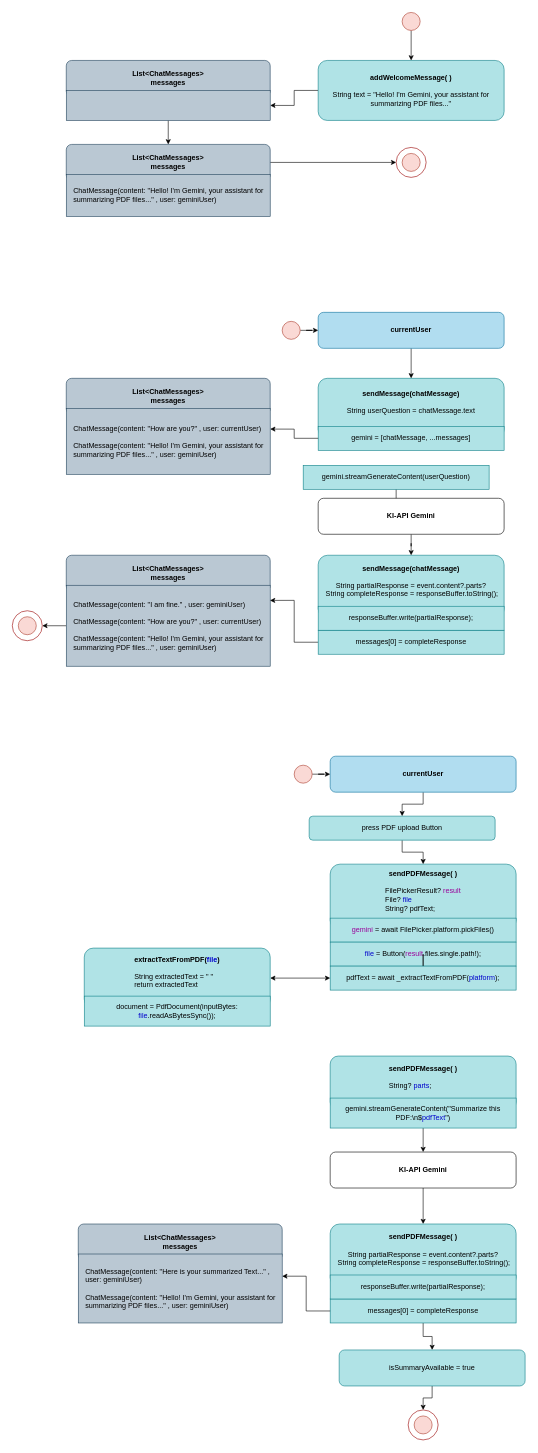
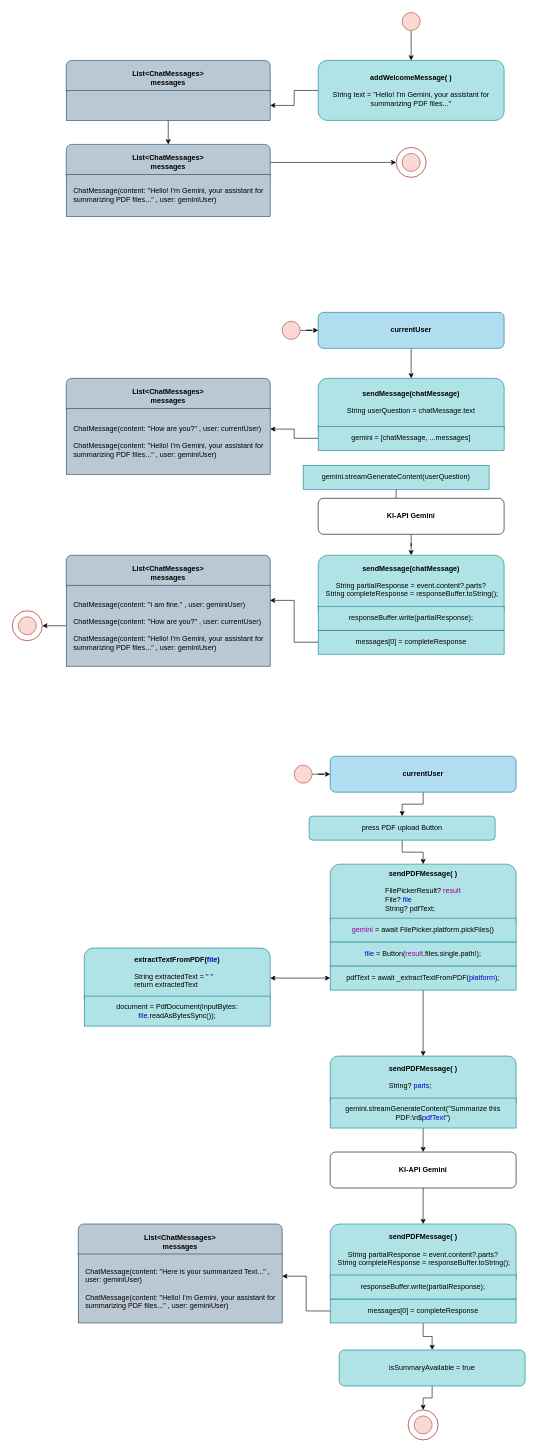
  <mxCell id="0" />
  <mxCell id="1" parent="0" />
  <mxCell id="2" value="&lt;b&gt;List&amp;lt;ChatMessages&amp;gt;&lt;/b&gt;&lt;div&gt;&lt;b&gt;messages&lt;/b&gt;&lt;/div&gt;" style="rounded=1;whiteSpace=wrap;html=1;fillColor=#bac8d3;strokeColor=#23445d;" parent="1" vertex="1"><mxGeometry x="110" y="100" width="340" height="60" as="geometry" /></mxCell>
  <mxCell id="3" style="edgeStyle=orthogonalEdgeStyle;rounded=0;orthogonalLoop=1;jettySize=auto;html=1;" parent="1" source="4" target="10" edge="1"><mxGeometry relative="1" as="geometry" /></mxCell>
  <mxCell id="4" value="" style="rounded=0;whiteSpace=wrap;html=1;fillColor=#bac8d3;strokeColor=#23445d;" parent="1" vertex="1"><mxGeometry x="110" y="150" width="340" height="50" as="geometry" /></mxCell>
  <mxCell id="5" style="edgeStyle=orthogonalEdgeStyle;rounded=0;orthogonalLoop=1;jettySize=auto;html=1;entryX=1;entryY=0.5;entryDx=0;entryDy=0;" parent="1" source="6" target="4" edge="1"><mxGeometry relative="1" as="geometry" /></mxCell>
  <mxCell id="6" value="&lt;div&gt;&lt;b&gt;addWelcomeMessage( )&lt;/b&gt;&lt;/div&gt;&lt;div&gt;&lt;b&gt;&lt;br&gt;&lt;/b&gt;&lt;/div&gt;&lt;div style=&quot;&quot;&gt;String text =&amp;nbsp;&lt;span style=&quot;background-color: transparent; color: light-dark(rgb(0, 0, 0), rgb(255, 255, 255));&quot;&gt;&quot;Hello! I'm Gemini, your assistant for summarizing PDF files...&quot;&lt;/span&gt;&lt;/div&gt;" style="rounded=1;whiteSpace=wrap;html=1;fillColor=#b0e3e6;strokeColor=#0e8088;" parent="1" vertex="1"><mxGeometry x="530" y="100" width="310" height="100" as="geometry" /></mxCell>
  <mxCell id="7" style="edgeStyle=orthogonalEdgeStyle;rounded=0;orthogonalLoop=1;jettySize=auto;html=1;entryX=0.5;entryY=0;entryDx=0;entryDy=0;" parent="1" source="8" target="6" edge="1"><mxGeometry relative="1" as="geometry" /></mxCell>
  <mxCell id="8" value="" style="ellipse;whiteSpace=wrap;html=1;aspect=fixed;fillColor=#fad9d5;strokeColor=#ae4132;" parent="1" vertex="1"><mxGeometry x="670" y="20" width="30" height="30" as="geometry" /></mxCell>
  <mxCell id="9" style="edgeStyle=orthogonalEdgeStyle;rounded=0;orthogonalLoop=1;jettySize=auto;html=1;" parent="1" source="10" target="13" edge="1"><mxGeometry relative="1" as="geometry" /></mxCell>
  <mxCell id="10" value="&lt;b&gt;List&amp;lt;ChatMessages&amp;gt;&lt;/b&gt;&lt;div&gt;&lt;b&gt;messages&lt;/b&gt;&lt;/div&gt;" style="rounded=1;whiteSpace=wrap;html=1;fillColor=#bac8d3;strokeColor=#23445d;" parent="1" vertex="1"><mxGeometry x="110" y="240" width="340" height="60" as="geometry" /></mxCell>
  <mxCell id="11" value="ChatMessage(content: &quot;Hello! I'm Gemini, your assistant for summarizing PDF files...&quot; , user: geminiUser)" style="rounded=0;whiteSpace=wrap;html=1;fillColor=#bac8d3;strokeColor=#23445d;align=left;spacingLeft=10;spacingRight=10;" parent="1" vertex="1"><mxGeometry x="110" y="290" width="340" height="70" as="geometry" /></mxCell>
  <mxCell id="12" value="" style="ellipse;whiteSpace=wrap;html=1;aspect=fixed;fillColor=#fad9d5;strokeColor=#ae4132;" parent="1" vertex="1"><mxGeometry x="670" y="255" width="30" height="30" as="geometry" /></mxCell>
  <mxCell id="13" value="" style="ellipse;whiteSpace=wrap;html=1;aspect=fixed;fillColor=none;strokeColor=#990000;" parent="1" vertex="1"><mxGeometry x="660" y="245" width="50" height="50" as="geometry" /></mxCell>
  <mxCell id="14" value="" style="ellipse;whiteSpace=wrap;html=1;aspect=fixed;fillColor=#fad9d5;strokeColor=#ae4132;" parent="1" vertex="1"><mxGeometry x="30" y="1027.5" width="30" height="30" as="geometry" /></mxCell>
  <mxCell id="15" value="" style="ellipse;whiteSpace=wrap;html=1;aspect=fixed;fillColor=none;strokeColor=#990000;" parent="1" vertex="1"><mxGeometry x="20" y="1017.5" width="50" height="50" as="geometry" /></mxCell>
  <mxCell id="16" style="edgeStyle=orthogonalEdgeStyle;rounded=0;orthogonalLoop=1;jettySize=auto;html=1;entryX=0.5;entryY=0;entryDx=0;entryDy=0;" parent="1" source="17" target="18" edge="1"><mxGeometry relative="1" as="geometry" /></mxCell>
  <mxCell id="17" value="&lt;div&gt;&lt;b&gt;currentUser&lt;/b&gt;&lt;/div&gt;" style="rounded=1;whiteSpace=wrap;html=1;fillColor=#b1ddf0;strokeColor=#10739e;" parent="1" vertex="1"><mxGeometry x="530" y="520" width="310" height="60" as="geometry" /></mxCell>
  <mxCell id="18" value="&lt;div&gt;&lt;b&gt;sendMessage(chatMessage)&lt;br&gt;&lt;/b&gt;&lt;br&gt;&lt;div style=&quot;&quot;&gt;&lt;span style=&quot;background-color: transparent;&quot;&gt;&lt;font style=&quot;color: rgb(0, 0, 0);&quot;&gt;String userQuestion = chatMessage.text&lt;/font&gt;&lt;/span&gt;&lt;/div&gt;&lt;/div&gt;" style="rounded=1;whiteSpace=wrap;html=1;fillColor=#b0e3e6;strokeColor=#0e8088;spacingBottom=20;" parent="1" vertex="1"><mxGeometry x="530" y="630" width="310" height="100" as="geometry" /></mxCell>
  <mxCell id="19" style="edgeStyle=orthogonalEdgeStyle;rounded=0;orthogonalLoop=1;jettySize=auto;html=1;" parent="1" source="20" target="26" edge="1"><mxGeometry relative="1" as="geometry" /></mxCell>
  <mxCell id="20" value="gemini.streamGenerateContent(&lt;font style=&quot;color: rgb(0, 0, 0);&quot;&gt;userQuestion&lt;/font&gt;)" style="rounded=0;whiteSpace=wrap;html=1;fillColor=#b0e3e6;strokeColor=#0e8088;" parent="1" vertex="1"><mxGeometry x="505" y="775" width="310" height="40" as="geometry" /></mxCell>
  <mxCell id="21" value="&lt;b&gt;List&amp;lt;ChatMessages&amp;gt;&lt;/b&gt;&lt;div&gt;&lt;b&gt;messages&lt;/b&gt;&lt;/div&gt;" style="rounded=1;whiteSpace=wrap;html=1;fillColor=#bac8d3;strokeColor=#23445d;" parent="1" vertex="1"><mxGeometry x="110" y="925" width="340" height="60" as="geometry" /></mxCell>
  <mxCell id="22" style="edgeStyle=orthogonalEdgeStyle;rounded=0;orthogonalLoop=1;jettySize=auto;html=1;entryX=1;entryY=0.5;entryDx=0;entryDy=0;" parent="1" source="23" target="15" edge="1"><mxGeometry relative="1" as="geometry" /></mxCell>
  <mxCell id="23" value="&lt;div&gt;&lt;span style=&quot;background-color: transparent; color: light-dark(rgb(0, 0, 0), rgb(255, 255, 255));&quot;&gt;ChatMessage(content: &quot;I am fine.&quot; , user: geminiUser)&lt;/span&gt;&lt;/div&gt;&lt;div&gt;&lt;br&gt;&lt;/div&gt;ChatMessage(content: &quot;How are you?&quot; , user: currentUser)&lt;div&gt;&lt;br&gt;&lt;/div&gt;&lt;div&gt;ChatMessage(content: &quot;Hello! I'm Gemini, your assistant for summarizing PDF files...&quot; , user: geminiUser)&lt;/div&gt;" style="rounded=0;whiteSpace=wrap;html=1;fillColor=#bac8d3;strokeColor=#23445d;align=left;spacingLeft=10;spacingRight=10;" parent="1" vertex="1"><mxGeometry x="110" y="975" width="340" height="135" as="geometry" /></mxCell>
  <mxCell id="24" value="&lt;b&gt;sendMessage(chatMessage)&lt;/b&gt;&lt;div&gt;&lt;b&gt;&lt;br&gt;&lt;/b&gt;&lt;div&gt;&lt;font&gt;&lt;font style=&quot;color: rgb(0, 0, 0);&quot;&gt;String partialResponse = event.content?.parts?&lt;/font&gt;&lt;/font&gt;&lt;/div&gt;&lt;div&gt;&lt;font&gt;&lt;font&gt;&lt;font style=&quot;color: rgb(0, 0, 0);&quot;&gt;&amp;nbsp;String completeResponse = responseBuffer.toString();&lt;/font&gt;&lt;/font&gt;&lt;/font&gt;&lt;/div&gt;&lt;/div&gt;" style="rounded=1;whiteSpace=wrap;html=1;fillColor=#b0e3e6;strokeColor=#0e8088;spacingBottom=20;" parent="1" vertex="1"><mxGeometry x="530" y="925" width="310" height="105" as="geometry" /></mxCell>
  <mxCell id="25" style="edgeStyle=orthogonalEdgeStyle;rounded=0;orthogonalLoop=1;jettySize=auto;html=1;" parent="1" source="26" target="24" edge="1"><mxGeometry relative="1" as="geometry" /></mxCell>
  <mxCell id="26" value="KI-API Gemini" style="rounded=1;whiteSpace=wrap;html=1;fontStyle=1" parent="1" vertex="1"><mxGeometry x="530" y="830" width="310" height="60" as="geometry" /></mxCell>
  <mxCell id="27" style="edgeStyle=orthogonalEdgeStyle;rounded=0;orthogonalLoop=1;jettySize=auto;html=1;" parent="1" source="28" target="17" edge="1"><mxGeometry relative="1" as="geometry" /></mxCell>
  <mxCell id="28" value="" style="ellipse;whiteSpace=wrap;html=1;aspect=fixed;fillColor=#fad9d5;strokeColor=#ae4132;" parent="1" vertex="1"><mxGeometry x="470" y="535" width="30" height="30" as="geometry" /></mxCell>
  <mxCell id="29" value="&lt;div style=&quot;text-align: left;&quot;&gt;&lt;span style=&quot;background-color: transparent;&quot;&gt;gemini = [&lt;font style=&quot;color: rgb(0, 0, 0);&quot;&gt;chatMessage&lt;/font&gt;, ...messages]&lt;/span&gt;&lt;/div&gt;" style="rounded=0;whiteSpace=wrap;html=1;fillColor=#b0e3e6;strokeColor=#0e8088;" parent="1" vertex="1"><mxGeometry x="530" y="710" width="310" height="40" as="geometry" /></mxCell>
  <mxCell id="30" style="edgeStyle=orthogonalEdgeStyle;rounded=0;orthogonalLoop=1;jettySize=auto;html=1;entryX=0.999;entryY=0.187;entryDx=0;entryDy=0;entryPerimeter=0;" parent="1" source="31" target="23" edge="1"><mxGeometry relative="1" as="geometry" /></mxCell>
  <mxCell id="31" value="&lt;div style=&quot;text-align: left;&quot;&gt;&lt;font style=&quot;&quot;&gt;&lt;span style=&quot;background-color: transparent;&quot;&gt;messages[0] =&amp;nbsp;&lt;/span&gt;&lt;span style=&quot;background-color: transparent; text-align: center;&quot;&gt;completeResponse&lt;/span&gt;&lt;/font&gt;&lt;/div&gt;" style="rounded=0;whiteSpace=wrap;html=1;fillColor=#b0e3e6;strokeColor=#0e8088;fontColor=#000000;" parent="1" vertex="1"><mxGeometry x="530" y="1050" width="310" height="40" as="geometry" /></mxCell>
  <mxCell id="32" value="&lt;b&gt;List&amp;lt;ChatMessages&amp;gt;&lt;/b&gt;&lt;div&gt;&lt;b&gt;messages&lt;/b&gt;&lt;/div&gt;" style="rounded=1;whiteSpace=wrap;html=1;fillColor=#bac8d3;strokeColor=#23445d;" parent="1" vertex="1"><mxGeometry x="110" y="630" width="340" height="60" as="geometry" /></mxCell>
  <mxCell id="33" value="&lt;div&gt;&lt;span style=&quot;background-color: transparent; color: light-dark(rgb(0, 0, 0), rgb(255, 255, 255));&quot;&gt;ChatMessage(content: &quot;How are you?&quot; ,&amp;nbsp;&lt;/span&gt;&lt;span style=&quot;background-color: transparent; color: light-dark(rgb(0, 0, 0), rgb(255, 255, 255));&quot;&gt;user: currentUser)&lt;/span&gt;&lt;/div&gt;&lt;div&gt;&lt;br&gt;&lt;/div&gt;&lt;div&gt;ChatMessage(content: &quot;Hello! I'm Gemini, your assistant for summarizing PDF files...&quot; , user: geminiUser)&lt;/div&gt;" style="rounded=0;whiteSpace=wrap;html=1;fillColor=#bac8d3;strokeColor=#23445d;align=left;spacingLeft=10;spacingRight=10;" parent="1" vertex="1"><mxGeometry x="110" y="680" width="340" height="110" as="geometry" /></mxCell>
  <mxCell id="34" style="edgeStyle=orthogonalEdgeStyle;rounded=0;orthogonalLoop=1;jettySize=auto;html=1;entryX=1;entryY=0.315;entryDx=0;entryDy=0;entryPerimeter=0;" parent="1" source="29" target="33" edge="1"><mxGeometry relative="1" as="geometry" /></mxCell>
  <mxCell id="35" value="&lt;div style=&quot;text-align: left;&quot;&gt;&lt;font style=&quot;color: rgb(0, 0, 0);&quot;&gt;responseBuffer.write(&lt;font&gt;partialResponse&lt;/font&gt;);&lt;/font&gt;&lt;/div&gt;" style="rounded=0;whiteSpace=wrap;html=1;fillColor=#b0e3e6;strokeColor=#0e8088;" parent="1" vertex="1"><mxGeometry x="530" y="1010" width="310" height="40" as="geometry" /></mxCell>
  <mxCell id="36" style="edgeStyle=orthogonalEdgeStyle;rounded=0;orthogonalLoop=1;jettySize=auto;html=1;entryX=0.5;entryY=0;entryDx=0;entryDy=0;" parent="1" source="37" target="45" edge="1"><mxGeometry relative="1" as="geometry" /></mxCell>
  <mxCell id="37" value="&lt;div&gt;&lt;b&gt;currentUser&lt;/b&gt;&lt;/div&gt;" style="rounded=1;whiteSpace=wrap;html=1;fillColor=#b1ddf0;strokeColor=#10739e;" parent="1" vertex="1"><mxGeometry x="550" y="1260" width="310" height="60" as="geometry" /></mxCell>
  <mxCell id="38" value="&lt;b&gt;sendPDFMessage( )&lt;br&gt;&lt;/b&gt;&lt;br&gt;&lt;div style=&quot;&quot;&gt;&lt;div style=&quot;text-align: justify;&quot;&gt;&lt;span style=&quot;background-color: transparent; color: light-dark(rgb(0, 0, 0), rgb(255, 255, 255));&quot;&gt;FilePickerResult? &lt;/span&gt;&lt;span style=&quot;background-color: transparent;&quot;&gt;&lt;font style=&quot;color: light-dark(rgb(153, 0, 153), rgb(255, 255, 255));&quot;&gt;result&lt;/font&gt;&lt;/span&gt;&lt;/div&gt;&lt;div style=&quot;text-align: justify;&quot;&gt;&lt;span style=&quot;background-color: transparent; color: light-dark(rgb(0, 0, 0), rgb(255, 255, 255));&quot;&gt;File? &lt;/span&gt;&lt;span style=&quot;background-color: transparent;&quot;&gt;&lt;font style=&quot;color: light-dark(rgb(0, 0, 204), rgb(255, 255, 255));&quot;&gt;file&lt;/font&gt;&lt;/span&gt;&lt;/div&gt;&lt;div style=&quot;text-align: justify;&quot;&gt;&lt;span style=&quot;background-color: transparent; color: light-dark(rgb(0, 0, 0), rgb(255, 255, 255));&quot;&gt;String? pdfText;&lt;/span&gt;&lt;/div&gt;&lt;/div&gt;" style="rounded=1;whiteSpace=wrap;html=1;fillColor=#b0e3e6;strokeColor=#0e8088;spacingBottom=20;" parent="1" vertex="1"><mxGeometry x="550" y="1440" width="310" height="110" as="geometry" /></mxCell>
  <mxCell id="39" value="&lt;font style=&quot;color: rgb(153, 0, 153);&quot;&gt;gemini &lt;/font&gt;= await FilePicker.platform.pickFiles()" style="rounded=0;whiteSpace=wrap;html=1;fillColor=#b0e3e6;strokeColor=#0e8088;" parent="1" vertex="1"><mxGeometry x="550" y="1530" width="310" height="40" as="geometry" /></mxCell>
  <mxCell id="40" style="edgeStyle=orthogonalEdgeStyle;rounded=0;orthogonalLoop=1;jettySize=auto;html=1;" parent="1" source="41" target="55" edge="1"><mxGeometry relative="1" as="geometry" /></mxCell>
  <mxCell id="41" value="KI-API Gemini" style="rounded=1;whiteSpace=wrap;html=1;fontStyle=1" parent="1" vertex="1"><mxGeometry x="550" y="1920" width="310" height="60" as="geometry" /></mxCell>
  <mxCell id="42" style="edgeStyle=orthogonalEdgeStyle;rounded=0;orthogonalLoop=1;jettySize=auto;html=1;" parent="1" source="43" target="37" edge="1"><mxGeometry relative="1" as="geometry" /></mxCell>
  <mxCell id="43" value="" style="ellipse;whiteSpace=wrap;html=1;aspect=fixed;fillColor=#fad9d5;strokeColor=#ae4132;" parent="1" vertex="1"><mxGeometry x="490" y="1275" width="30" height="30" as="geometry" /></mxCell>
  <mxCell id="44" style="edgeStyle=orthogonalEdgeStyle;rounded=0;orthogonalLoop=1;jettySize=auto;html=1;entryX=0.5;entryY=0;entryDx=0;entryDy=0;" parent="1" source="45" target="38" edge="1"><mxGeometry relative="1" as="geometry" /></mxCell>
  <mxCell id="45" value="press PDF upload Button" style="rounded=1;whiteSpace=wrap;html=1;fillColor=#b0e3e6;strokeColor=#0e8088;" parent="1" vertex="1"><mxGeometry x="515" y="1360" width="310" height="40" as="geometry" /></mxCell>
  <mxCell id="46" value="&lt;font style=&quot;color: rgb(0, 0, 204);&quot;&gt;file &lt;/font&gt;= Button(&lt;font style=&quot;color: rgb(153, 0, 153);&quot;&gt;result&lt;/font&gt;.files.single.path!);" style="rounded=0;whiteSpace=wrap;html=1;fillColor=#b0e3e6;strokeColor=#0e8088;" parent="1" vertex="1"><mxGeometry x="550" y="1570" width="310" height="40" as="geometry" /></mxCell>
  <mxCell id="47" style="edgeStyle=orthogonalEdgeStyle;rounded=0;orthogonalLoop=1;jettySize=auto;html=1;entryX=1;entryY=0.5;entryDx=0;entryDy=0;startArrow=classic;startFill=1;" parent="1" source="49" target="50" edge="1"><mxGeometry relative="1" as="geometry" /></mxCell>
- <mxCell id="48" style="edgeStyle=orthogonalEdgeStyle;rounded=0;orthogonalLoop=1;jettySize=auto;html=1;" parent="1" source="49" target="46" edge="1"><mxGeometry relative="1" as="geometry" /></mxCell>
+ <mxCell id="48" style="edgeStyle=orthogonalEdgeStyle;rounded=0;orthogonalLoop=1;jettySize=auto;html=1;" parent="1" source="49" target="52" edge="1"><mxGeometry relative="1" as="geometry" /></mxCell>
  <mxCell id="49" value="pdfText = await _extractTextFromPDF(&lt;font style=&quot;color: rgb(0, 0, 204);&quot;&gt;platform&lt;/font&gt;);" style="rounded=0;whiteSpace=wrap;html=1;fillColor=#b0e3e6;strokeColor=#0e8088;" parent="1" vertex="1"><mxGeometry x="550" y="1610" width="310" height="40" as="geometry" /></mxCell>
  <mxCell id="50" value="&lt;font style=&quot;color: rgb(0, 0, 0);&quot;&gt;&lt;font&gt;&lt;b&gt;extractTextFromPDF(&lt;font style=&quot;color: rgb(0, 0, 204);&quot;&gt;file&lt;/font&gt;)&lt;/b&gt;&lt;br&gt;&lt;/font&gt;&lt;br&gt;&lt;/font&gt;&lt;div style=&quot;&quot;&gt;&lt;div style=&quot;text-align: justify;&quot;&gt;&lt;font style=&quot;color: rgb(0, 0, 0);&quot;&gt;String extractedText = &quot; &quot;&lt;/font&gt;&lt;/div&gt;&lt;div style=&quot;text-align: justify;&quot;&gt;&lt;font style=&quot;color: rgb(0, 0, 0);&quot;&gt;return&amp;nbsp;&lt;/font&gt;&lt;span style=&quot;background-color: transparent; color: light-dark(rgb(0, 0, 0), rgb(255, 255, 255));&quot;&gt;extractedText&lt;/span&gt;&lt;span style=&quot;background-color: transparent; color: light-dark(rgb(0, 0, 0), rgb(255, 255, 255));&quot;&gt;&amp;nbsp;&lt;/span&gt;&lt;/div&gt;&lt;/div&gt;" style="rounded=1;whiteSpace=wrap;html=1;fillColor=#b0e3e6;strokeColor=#0e8088;spacingBottom=20;" parent="1" vertex="1"><mxGeometry x="140" y="1580" width="310" height="100" as="geometry" /></mxCell>
  <mxCell id="51" value="&lt;font&gt;document = PdfDocument(inputBytes: &lt;font style=&quot;color: rgb(0, 0, 204);&quot;&gt;file&lt;/font&gt;.readAsBytesSync());&lt;/font&gt;" style="rounded=0;whiteSpace=wrap;html=1;fillColor=#b0e3e6;strokeColor=#0e8088;" parent="1" vertex="1"><mxGeometry x="140" y="1660" width="310" height="50" as="geometry" /></mxCell>
  <mxCell id="52" value="&lt;b&gt;sendPDFMessage( )&lt;br&gt;&lt;/b&gt;&lt;br&gt;&lt;div style=&quot;&quot;&gt;&lt;div style=&quot;text-align: justify;&quot;&gt;&lt;span style=&quot;background-color: transparent; color: light-dark(rgb(0, 0, 0), rgb(255, 255, 255));&quot;&gt;String? &lt;/span&gt;&lt;span style=&quot;background-color: transparent;&quot;&gt;&lt;font style=&quot;color: light-dark(rgb(0, 0, 204), rgb(255, 255, 255));&quot;&gt;parts&lt;/font&gt;&lt;/span&gt;&lt;span style=&quot;background-color: transparent; color: light-dark(rgb(0, 0, 0), rgb(255, 255, 255));&quot;&gt;;&lt;/span&gt;&lt;/div&gt;&lt;/div&gt;" style="rounded=1;whiteSpace=wrap;html=1;fillColor=#b0e3e6;strokeColor=#0e8088;spacingBottom=20;" parent="1" vertex="1"><mxGeometry x="550" y="1760" width="310" height="90" as="geometry" /></mxCell>
  <mxCell id="53" style="edgeStyle=orthogonalEdgeStyle;rounded=0;orthogonalLoop=1;jettySize=auto;html=1;" parent="1" source="54" target="41" edge="1"><mxGeometry relative="1" as="geometry" /></mxCell>
  <mxCell id="54" value="gemini.streamGenerateContent(&quot;Summarize this PDF:\n$&lt;font style=&quot;color: rgb(0, 0, 204);&quot;&gt;pdfText&lt;/font&gt;&quot;)" style="rounded=0;whiteSpace=wrap;html=1;fillColor=#b0e3e6;strokeColor=#0e8088;" parent="1" vertex="1"><mxGeometry x="550" y="1830" width="310" height="50" as="geometry" /></mxCell>
  <mxCell id="55" value="&lt;b&gt;sendPDFMessage( )&lt;/b&gt;&lt;div&gt;&lt;b&gt;&lt;br&gt;&lt;/b&gt;&lt;div&gt;&lt;font&gt;&lt;font style=&quot;color: rgb(0, 0, 0);&quot;&gt;String partialResponse = event.content?.parts?&lt;/font&gt;&lt;/font&gt;&lt;/div&gt;&lt;div&gt;&lt;font&gt;&lt;font&gt;&lt;font style=&quot;color: rgb(0, 0, 0);&quot;&gt;&amp;nbsp;String completeResponse = responseBuffer.toString();&lt;/font&gt;&lt;/font&gt;&lt;/font&gt;&lt;/div&gt;&lt;/div&gt;" style="rounded=1;whiteSpace=wrap;html=1;fillColor=#b0e3e6;strokeColor=#0e8088;spacingBottom=20;" parent="1" vertex="1"><mxGeometry x="550" y="2040" width="310" height="105" as="geometry" /></mxCell>
  <mxCell id="56" style="edgeStyle=orthogonalEdgeStyle;rounded=0;orthogonalLoop=1;jettySize=auto;html=1;entryX=0.5;entryY=0;entryDx=0;entryDy=0;" edge="1" parent="1" source="57" target="63"><mxGeometry relative="1" as="geometry" /></mxCell>
  <mxCell id="57" value="&lt;div style=&quot;text-align: left;&quot;&gt;&lt;font style=&quot;&quot;&gt;&lt;span style=&quot;background-color: transparent;&quot;&gt;messages[0] =&amp;nbsp;&lt;/span&gt;&lt;span style=&quot;background-color: transparent; text-align: center;&quot;&gt;completeResponse&lt;/span&gt;&lt;/font&gt;&lt;/div&gt;" style="rounded=0;whiteSpace=wrap;html=1;fillColor=#b0e3e6;strokeColor=#0e8088;fontColor=#000000;" parent="1" vertex="1"><mxGeometry x="550" y="2165" width="310" height="40" as="geometry" /></mxCell>
  <mxCell id="58" value="&lt;div style=&quot;text-align: left;&quot;&gt;&lt;font style=&quot;color: rgb(0, 0, 0);&quot;&gt;responseBuffer.write(&lt;font&gt;partialResponse&lt;/font&gt;);&lt;/font&gt;&lt;/div&gt;" style="rounded=0;whiteSpace=wrap;html=1;fillColor=#b0e3e6;strokeColor=#0e8088;" parent="1" vertex="1"><mxGeometry x="550" y="2125" width="310" height="40" as="geometry" /></mxCell>
  <mxCell id="59" value="&lt;b&gt;List&amp;lt;ChatMessages&amp;gt;&lt;/b&gt;&lt;div&gt;&lt;b&gt;messages&lt;/b&gt;&lt;/div&gt;" style="rounded=1;whiteSpace=wrap;html=1;fillColor=#bac8d3;strokeColor=#23445d;" parent="1" vertex="1"><mxGeometry x="130" y="2040" width="340" height="60" as="geometry" /></mxCell>
  <mxCell id="60" value="&lt;div&gt;&lt;span style=&quot;background-color: transparent; color: light-dark(rgb(0, 0, 0), rgb(255, 255, 255));&quot;&gt;ChatMessage(content: &quot;Here is your summarized Text...&quot; ,&amp;nbsp;&lt;/span&gt;&lt;/div&gt;&lt;div&gt;&lt;span style=&quot;background-color: transparent; color: light-dark(rgb(0, 0, 0), rgb(255, 255, 255));&quot;&gt;user: geminiUser)&lt;/span&gt;&lt;/div&gt;&lt;div&gt;&lt;br&gt;&lt;/div&gt;&lt;div&gt;ChatMessage(content: &quot;Hello! I'm Gemini, your assistant for summarizing PDF files...&quot; , user: geminiUser)&lt;/div&gt;" style="rounded=0;whiteSpace=wrap;html=1;fillColor=#bac8d3;strokeColor=#23445d;align=left;spacingLeft=10;spacingRight=10;spacingBottom=0;spacingTop=0;" parent="1" vertex="1"><mxGeometry x="130" y="2090" width="340" height="115" as="geometry" /></mxCell>
  <mxCell id="61" style="edgeStyle=orthogonalEdgeStyle;rounded=0;orthogonalLoop=1;jettySize=auto;html=1;exitX=0;exitY=0.5;exitDx=0;exitDy=0;" parent="1" source="57" edge="1"><mxGeometry relative="1" as="geometry"><mxPoint x="550" y="2185" as="sourcePoint" /><mxPoint x="470" y="2127" as="targetPoint" /><Array as="points"><mxPoint x="510" y="2185" /><mxPoint x="510" y="2127" /></Array></mxGeometry></mxCell>
  <mxCell id="62" style="edgeStyle=orthogonalEdgeStyle;rounded=0;orthogonalLoop=1;jettySize=auto;html=1;entryX=0.5;entryY=0;entryDx=0;entryDy=0;" edge="1" parent="1" source="63" target="65"><mxGeometry relative="1" as="geometry" /></mxCell>
  <mxCell id="63" value="isSummaryAvailable = true" style="rounded=1;whiteSpace=wrap;html=1;fillColor=#b0e3e6;strokeColor=#0e8088;" vertex="1" parent="1"><mxGeometry x="565" y="2250" width="310" height="60" as="geometry" /></mxCell>
  <mxCell id="64" value="" style="ellipse;whiteSpace=wrap;html=1;aspect=fixed;fillColor=#fad9d5;strokeColor=#ae4132;" vertex="1" parent="1"><mxGeometry x="690" y="2360" width="30" height="30" as="geometry" /></mxCell>
  <mxCell id="65" value="" style="ellipse;whiteSpace=wrap;html=1;aspect=fixed;fillColor=none;strokeColor=#990000;" vertex="1" parent="1"><mxGeometry x="680" y="2350" width="50" height="50" as="geometry" /></mxCell>
